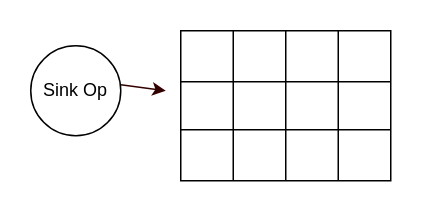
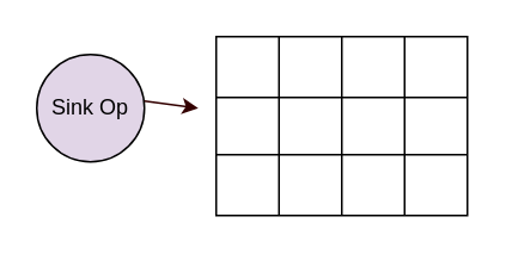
  <mxCell id="0" />
  <mxCell id="1" parent="0" />
- <mxCell id="2" value="Sink Op" style="ellipse;whiteSpace=wrap;html=1;" parent="1" vertex="1"><mxGeometry x="20" y="30" width="60" height="60" as="geometry" /></mxCell>
+ <mxCell id="2" value="Sink Op" style="ellipse;whiteSpace=wrap;html=1;fillColor=#e1d5e7;" parent="1" vertex="1"><mxGeometry x="20" y="30" width="60" height="60" as="geometry" /></mxCell>
  <mxCell id="3" value="" style="endArrow=classic;html=1;strokeColor=#330000;fontFamily=Helvetica;exitX=1;exitY=0.5;exitDx=0;exitDy=0;" parent="1" edge="1"><mxGeometry width="50" height="50" relative="1" as="geometry"><mxPoint x="80" y="56" as="sourcePoint" /><mxPoint x="110" y="60" as="targetPoint" /></mxGeometry></mxCell>
  <mxCell id="4" value="" style="shape=table;html=1;whiteSpace=wrap;startSize=0;container=1;collapsible=0;childLayout=tableLayout;" vertex="1" parent="1"><mxGeometry x="120" y="20" width="140" height="100" as="geometry" /></mxCell>
  <mxCell id="5" value="" style="shape=partialRectangle;html=1;whiteSpace=wrap;collapsible=0;dropTarget=0;pointerEvents=0;fillColor=none;top=0;left=0;bottom=0;right=0;points=[[0,0.5],[1,0.5]];portConstraint=eastwest;" vertex="1" parent="4"><mxGeometry width="140" height="34" as="geometry" /></mxCell>
  <mxCell id="6" value="" style="shape=partialRectangle;html=1;whiteSpace=wrap;connectable=0;overflow=hidden;fillColor=none;top=0;left=0;bottom=0;right=0;" vertex="1" parent="5"><mxGeometry width="35" height="34" as="geometry" /></mxCell>
  <mxCell id="7" value="" style="shape=partialRectangle;html=1;whiteSpace=wrap;connectable=0;overflow=hidden;fillColor=none;top=0;left=0;bottom=0;right=0;" vertex="1" parent="5"><mxGeometry x="35" width="35" height="34" as="geometry" /></mxCell>
  <mxCell id="8" value="" style="shape=partialRectangle;html=1;whiteSpace=wrap;connectable=0;overflow=hidden;fillColor=none;top=0;left=0;bottom=0;right=0;" vertex="1" parent="5"><mxGeometry x="70" width="35" height="34" as="geometry" /></mxCell>
  <mxCell id="9" value="" style="shape=partialRectangle;html=1;whiteSpace=wrap;connectable=0;overflow=hidden;fillColor=none;top=0;left=0;bottom=0;right=0;" vertex="1" parent="5"><mxGeometry x="105" width="35" height="34" as="geometry" /></mxCell>
  <mxCell id="10" value="" style="shape=partialRectangle;html=1;whiteSpace=wrap;collapsible=0;dropTarget=0;pointerEvents=0;fillColor=none;top=0;left=0;bottom=0;right=0;points=[[0,0.5],[1,0.5]];portConstraint=eastwest;" vertex="1" parent="4"><mxGeometry y="34" width="140" height="32" as="geometry" /></mxCell>
  <mxCell id="11" value="" style="shape=partialRectangle;html=1;whiteSpace=wrap;connectable=0;overflow=hidden;fillColor=none;top=0;left=0;bottom=0;right=0;" vertex="1" parent="10"><mxGeometry width="35" height="32" as="geometry" /></mxCell>
  <mxCell id="12" value="" style="shape=partialRectangle;html=1;whiteSpace=wrap;connectable=0;overflow=hidden;fillColor=none;top=0;left=0;bottom=0;right=0;" vertex="1" parent="10"><mxGeometry x="35" width="35" height="32" as="geometry" /></mxCell>
  <mxCell id="13" value="" style="shape=partialRectangle;html=1;whiteSpace=wrap;connectable=0;overflow=hidden;fillColor=none;top=0;left=0;bottom=0;right=0;" vertex="1" parent="10"><mxGeometry x="70" width="35" height="32" as="geometry" /></mxCell>
  <mxCell id="14" value="" style="shape=partialRectangle;html=1;whiteSpace=wrap;connectable=0;overflow=hidden;fillColor=none;top=0;left=0;bottom=0;right=0;" vertex="1" parent="10"><mxGeometry x="105" width="35" height="32" as="geometry" /></mxCell>
  <mxCell id="15" value="" style="shape=partialRectangle;html=1;whiteSpace=wrap;collapsible=0;dropTarget=0;pointerEvents=0;fillColor=none;top=0;left=0;bottom=0;right=0;points=[[0,0.5],[1,0.5]];portConstraint=eastwest;" vertex="1" parent="4"><mxGeometry y="66" width="140" height="34" as="geometry" /></mxCell>
  <mxCell id="16" value="" style="shape=partialRectangle;html=1;whiteSpace=wrap;connectable=0;overflow=hidden;fillColor=none;top=0;left=0;bottom=0;right=0;" vertex="1" parent="15"><mxGeometry width="35" height="34" as="geometry" /></mxCell>
  <mxCell id="17" value="" style="shape=partialRectangle;html=1;whiteSpace=wrap;connectable=0;overflow=hidden;fillColor=none;top=0;left=0;bottom=0;right=0;" vertex="1" parent="15"><mxGeometry x="35" width="35" height="34" as="geometry" /></mxCell>
  <mxCell id="18" value="" style="shape=partialRectangle;html=1;whiteSpace=wrap;connectable=0;overflow=hidden;fillColor=none;top=0;left=0;bottom=0;right=0;" vertex="1" parent="15"><mxGeometry x="70" width="35" height="34" as="geometry" /></mxCell>
  <mxCell id="19" value="" style="shape=partialRectangle;html=1;whiteSpace=wrap;connectable=0;overflow=hidden;fillColor=none;top=0;left=0;bottom=0;right=0;" vertex="1" parent="15"><mxGeometry x="105" width="35" height="34" as="geometry" /></mxCell>
